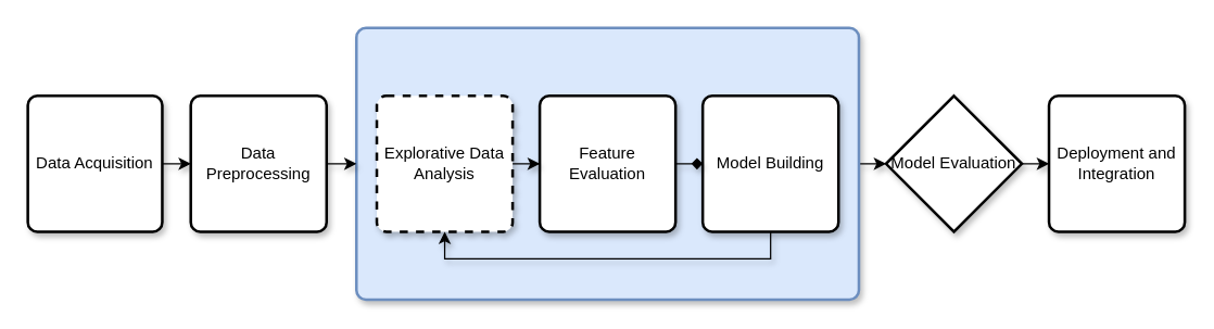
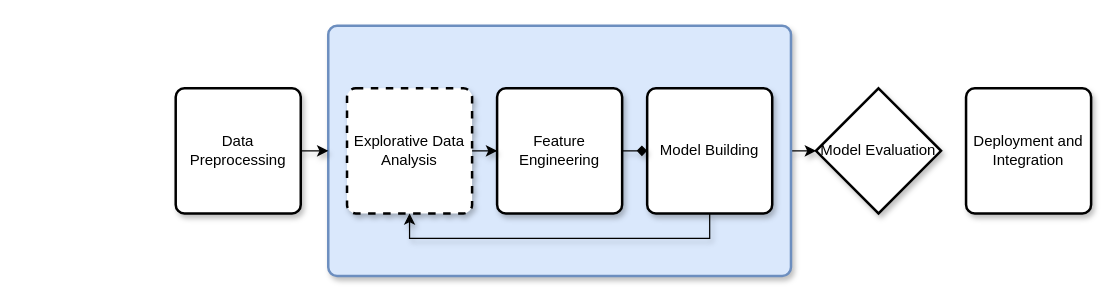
  <mxCell id="0" />
  <mxCell id="1" parent="0" />
  <mxCell id="2" style="edgeStyle=orthogonalEdgeStyle;rounded=0;orthogonalLoop=1;jettySize=auto;html=1;exitX=1;exitY=0.5;exitDx=0;exitDy=0;entryX=0;entryY=0.5;entryDx=0;entryDy=0;shadow=1;" edge="1" parent="1" source="3" target="9"><mxGeometry relative="1" as="geometry" /></mxCell>
  <mxCell id="3" value="" style="rounded=1;whiteSpace=wrap;html=1;absoluteArcSize=1;arcSize=14;strokeWidth=2;shadow=1;fillColor=#dae8fc;strokeColor=#6c8ebf;glass=0;sketch=0;" vertex="1" parent="1"><mxGeometry x="262" y="20" width="370" height="200" as="geometry" /></mxCell>
- <mxCell id="4" style="edgeStyle=orthogonalEdgeStyle;rounded=0;orthogonalLoop=1;jettySize=auto;html=1;exitX=1;exitY=0.5;exitDx=0;exitDy=0;entryX=0;entryY=0.5;entryDx=0;entryDy=0;shadow=1;" edge="1" parent="1" source="5" target="7"><mxGeometry relative="1" as="geometry" /></mxCell>
- <mxCell id="5" value="Data Acquisition" style="rounded=1;whiteSpace=wrap;html=1;absoluteArcSize=1;arcSize=14;strokeWidth=2;shadow=1;" vertex="1" parent="1"><mxGeometry x="20" y="70" width="99" height="100" as="geometry" /></mxCell>
  <mxCell id="6" style="edgeStyle=orthogonalEdgeStyle;rounded=0;orthogonalLoop=1;jettySize=auto;html=1;exitX=1;exitY=0.5;exitDx=0;exitDy=0;entryX=0;entryY=0.5;entryDx=0;entryDy=0;shadow=1;" edge="1" parent="1" source="7" target="3"><mxGeometry relative="1" as="geometry" /></mxCell>
  <mxCell id="7" value="Data Preprocessing" style="rounded=1;whiteSpace=wrap;html=1;absoluteArcSize=1;arcSize=14;strokeWidth=2;shadow=1;" vertex="1" parent="1"><mxGeometry x="140" y="70" width="100" height="100" as="geometry" /></mxCell>
- <mxCell id="8" style="edgeStyle=orthogonalEdgeStyle;rounded=0;orthogonalLoop=1;jettySize=auto;html=1;exitX=1;exitY=0.5;exitDx=0;exitDy=0;entryX=0;entryY=0.5;entryDx=0;entryDy=0;shadow=1;" edge="1" parent="1" source="9" target="10"><mxGeometry relative="1" as="geometry" /></mxCell>
  <mxCell id="9" value="Model Evaluation" style="rhombus;whiteSpace=wrap;html=1;absoluteArcSize=1;arcSize=14;strokeWidth=2;shadow=1;" vertex="1" parent="1"><mxGeometry x="652" y="70" width="100" height="100" as="geometry" /></mxCell>
  <mxCell id="10" value="Deployment and Integration" style="rounded=1;whiteSpace=wrap;html=1;absoluteArcSize=1;arcSize=14;strokeWidth=2;shadow=1;" vertex="1" parent="1"><mxGeometry x="772" y="70" width="100" height="100" as="geometry" /></mxCell>
  <mxCell id="11" value="" style="group;shadow=1;" vertex="1" connectable="0" parent="1"><mxGeometry x="277" y="70" width="340" height="100" as="geometry" /></mxCell>
  <mxCell id="12" value="Explorative Data Analysis" style="rounded=1;whiteSpace=wrap;html=1;absoluteArcSize=1;arcSize=14;strokeWidth=2;shadow=1;dashed=1;" vertex="1" parent="11"><mxGeometry width="100" height="100" as="geometry" /></mxCell>
- <mxCell id="13" value="Feature Evaluation" style="rounded=1;whiteSpace=wrap;html=1;absoluteArcSize=1;arcSize=14;strokeWidth=2;shadow=1;" vertex="1" parent="11"><mxGeometry x="120" width="100" height="100" as="geometry" /></mxCell>
+ <mxCell id="13" value="Feature Engineering" style="rounded=1;whiteSpace=wrap;html=1;absoluteArcSize=1;arcSize=14;strokeWidth=2;shadow=1;" vertex="1" parent="11"><mxGeometry x="120" width="100" height="100" as="geometry" /></mxCell>
  <mxCell id="14" style="edgeStyle=orthogonalEdgeStyle;rounded=0;orthogonalLoop=1;jettySize=auto;html=1;exitX=1;exitY=0.5;exitDx=0;exitDy=0;shadow=1;" edge="1" parent="11" source="12" target="13"><mxGeometry as="geometry" /></mxCell>
  <mxCell id="15" style="edgeStyle=orthogonalEdgeStyle;rounded=0;orthogonalLoop=1;jettySize=auto;html=1;exitX=0.5;exitY=1;exitDx=0;exitDy=0;entryX=0.5;entryY=1;entryDx=0;entryDy=0;shadow=1;" edge="1" parent="11" source="16" target="12"><mxGeometry relative="1" as="geometry" /></mxCell>
  <mxCell id="16" value="Model Building" style="rounded=1;whiteSpace=wrap;html=1;absoluteArcSize=1;arcSize=14;strokeWidth=2;shadow=1;" vertex="1" parent="11"><mxGeometry x="240" width="100" height="100" as="geometry" /></mxCell>
  <mxCell id="17" style="edgeStyle=orthogonalEdgeStyle;rounded=0;orthogonalLoop=1;jettySize=auto;html=1;exitX=1;exitY=0.5;exitDx=0;exitDy=0;entryX=0;entryY=0.5;entryDx=0;entryDy=0;shadow=1;endArrow=diamond;" edge="1" parent="11" source="13" target="16"><mxGeometry as="geometry" /></mxCell>
